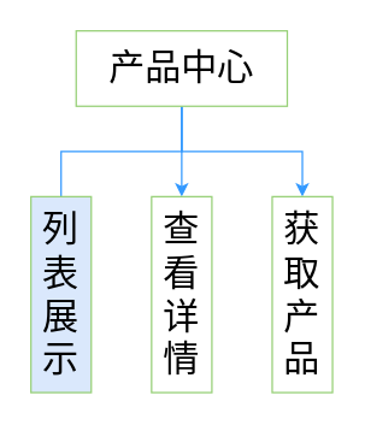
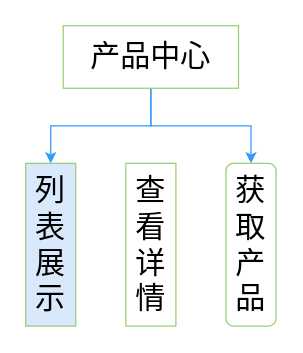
  <mxCell id="0" />
  <mxCell id="1" parent="0" />
- <mxCell id="2" style="edgeStyle=orthogonalEdgeStyle;rounded=0;orthogonalLoop=1;jettySize=auto;html=1;entryX=0.5;entryY=0;entryDx=0;entryDy=0;strokeColor=#3399FF;endArrow=none;" edge="1" parent="1" source="5" target="6"><mxGeometry relative="1" as="geometry" /></mxCell>
- <mxCell id="3" style="edgeStyle=orthogonalEdgeStyle;rounded=0;orthogonalLoop=1;jettySize=auto;html=1;entryX=0.5;entryY=0;entryDx=0;entryDy=0;strokeColor=#3399FF;" edge="1" parent="1" source="5" target="8"><mxGeometry relative="1" as="geometry" /></mxCell>
+ <mxCell id="2" style="edgeStyle=orthogonalEdgeStyle;rounded=0;orthogonalLoop=1;jettySize=auto;html=1;entryX=0.5;entryY=0;entryDx=0;entryDy=0;strokeColor=#3399FF;" edge="1" parent="1" source="5" target="6"><mxGeometry relative="1" as="geometry" /></mxCell>
  <mxCell id="4" style="edgeStyle=orthogonalEdgeStyle;rounded=0;orthogonalLoop=1;jettySize=auto;html=1;entryX=0.5;entryY=0;entryDx=0;entryDy=0;strokeColor=#3399FF;" edge="1" parent="1" source="5" target="7"><mxGeometry relative="1" as="geometry" /></mxCell>
  <mxCell id="5" value="产品中心" style="rounded=0;whiteSpace=wrap;html=1;fontSize=24;strokeColor=#97D077;" vertex="1" parent="1"><mxGeometry x="50" y="20" width="140" height="50" as="geometry" /></mxCell>
  <mxCell id="6" value="列表展示" style="rounded=0;whiteSpace=wrap;html=1;fontSize=24;strokeColor=#97D077;fillColor=#dae8fc;" vertex="1" parent="1"><mxGeometry x="20" y="130" width="40" height="130" as="geometry" /></mxCell>
- <mxCell id="7" value="获取产品" style="rounded=0;whiteSpace=wrap;html=1;fontSize=24;strokeColor=#97D077;" vertex="1" parent="1"><mxGeometry x="180" y="130" width="40" height="130" as="geometry" /></mxCell>
+ <mxCell id="7" value="获取产品" style="whiteSpace=wrap;html=1;fontSize=24;strokeColor=#97D077;rounded=1;" vertex="1" parent="1"><mxGeometry x="180" y="130" width="40" height="130" as="geometry" /></mxCell>
  <mxCell id="8" value="查看详情" style="rounded=0;whiteSpace=wrap;html=1;fontSize=24;strokeColor=#97D077;" vertex="1" parent="1"><mxGeometry x="100" y="130" width="40" height="130" as="geometry" /></mxCell>
